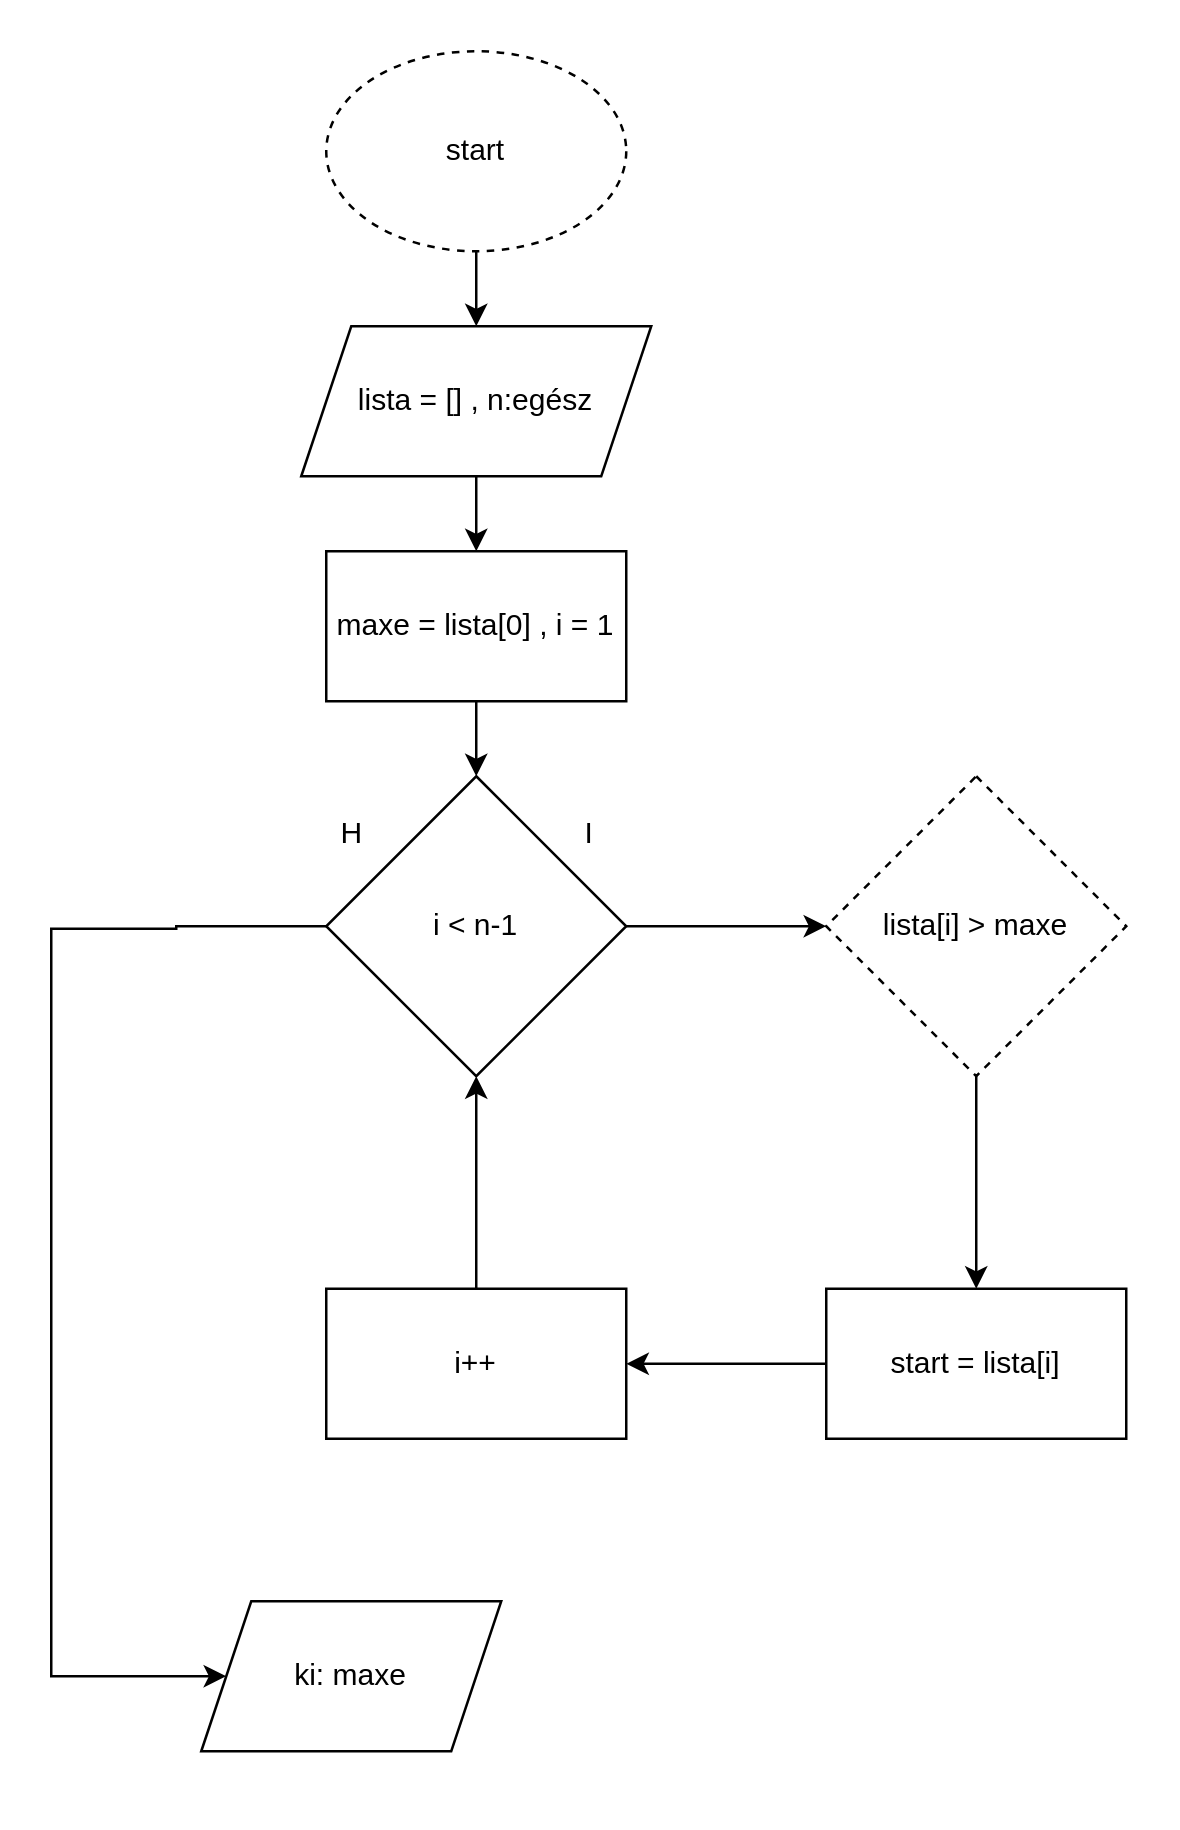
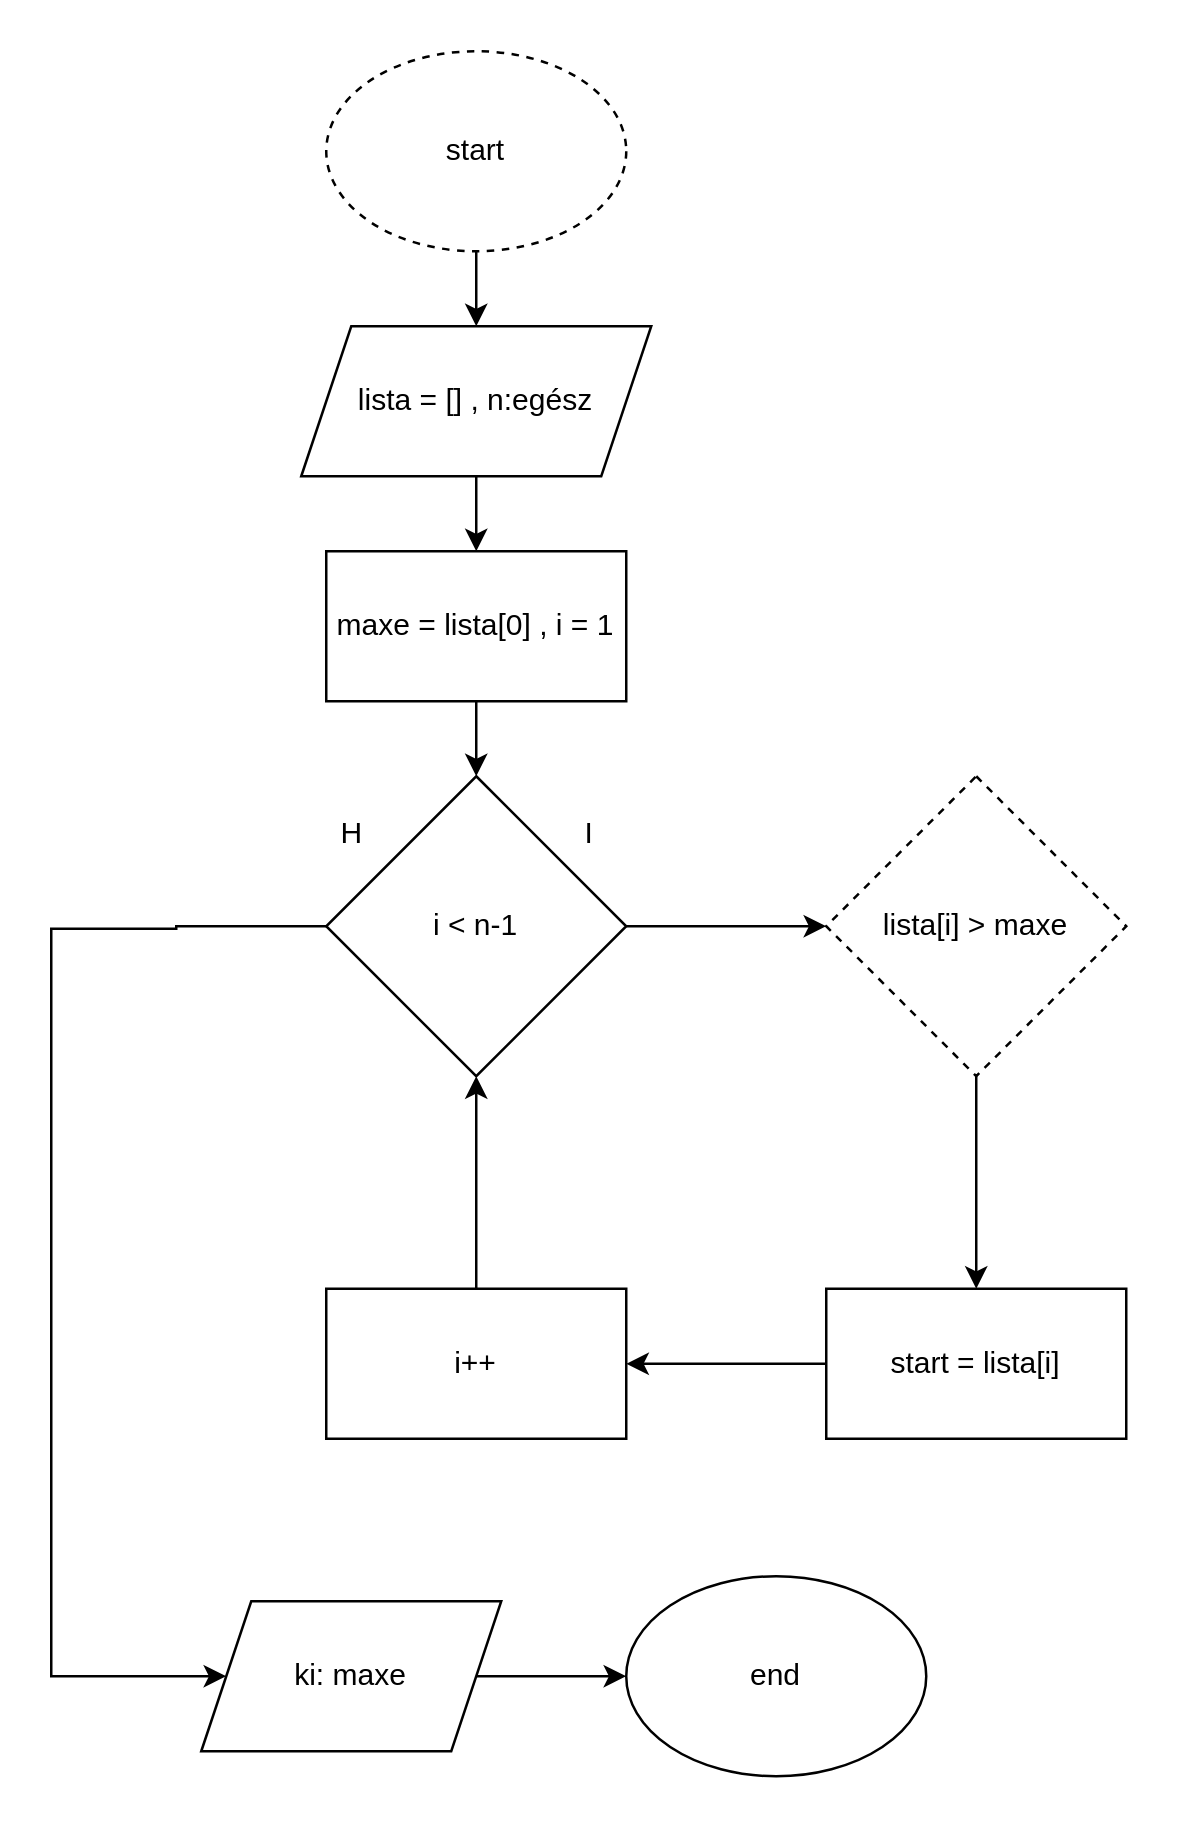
  <mxCell id="0" />
  <mxCell id="1" parent="0" />
  <mxCell id="2" value="" style="edgeStyle=orthogonalEdgeStyle;rounded=0;orthogonalLoop=1;jettySize=auto;html=1;" edge="1" parent="1" source="3" target="5"><mxGeometry relative="1" as="geometry" /></mxCell>
  <mxCell id="3" value="start" style="ellipse;whiteSpace=wrap;html=1;dashed=1;" vertex="1" parent="1"><mxGeometry x="130" y="20" width="120" height="80" as="geometry" /></mxCell>
  <mxCell id="4" value="" style="edgeStyle=orthogonalEdgeStyle;rounded=0;orthogonalLoop=1;jettySize=auto;html=1;" edge="1" parent="1" source="5" target="7"><mxGeometry relative="1" as="geometry" /></mxCell>
  <mxCell id="5" value="lista = [] , n:egész" style="shape=parallelogram;perimeter=parallelogramPerimeter;whiteSpace=wrap;html=1;fixedSize=1;" vertex="1" parent="1"><mxGeometry x="120" y="130" width="140" height="60" as="geometry" /></mxCell>
  <mxCell id="6" value="" style="edgeStyle=orthogonalEdgeStyle;rounded=0;orthogonalLoop=1;jettySize=auto;html=1;" edge="1" parent="1" source="7" target="10"><mxGeometry relative="1" as="geometry" /></mxCell>
  <mxCell id="7" value="maxe = lista[0] , i = 1" style="whiteSpace=wrap;html=1;" vertex="1" parent="1"><mxGeometry x="130" y="220" width="120" height="60" as="geometry" /></mxCell>
  <mxCell id="8" value="" style="edgeStyle=orthogonalEdgeStyle;rounded=0;orthogonalLoop=1;jettySize=auto;html=1;" edge="1" parent="1" source="10" target="12"><mxGeometry relative="1" as="geometry" /></mxCell>
  <mxCell id="9" style="edgeStyle=orthogonalEdgeStyle;rounded=0;orthogonalLoop=1;jettySize=auto;html=1;" edge="1" parent="1" source="10" target="20"><mxGeometry relative="1" as="geometry"><mxPoint x="60" y="670" as="targetPoint" /><Array as="points"><mxPoint x="70" y="370" /><mxPoint x="70" y="371" /><mxPoint x="20" y="371" /></Array></mxGeometry></mxCell>
  <mxCell id="10" value="i &amp;lt; n-1" style="rhombus;whiteSpace=wrap;html=1;" vertex="1" parent="1"><mxGeometry x="130" y="310" width="120" height="120" as="geometry" /></mxCell>
  <mxCell id="11" value="" style="edgeStyle=orthogonalEdgeStyle;rounded=0;orthogonalLoop=1;jettySize=auto;html=1;" edge="1" parent="1" source="12" target="14"><mxGeometry relative="1" as="geometry" /></mxCell>
  <mxCell id="12" value="lista[i] &amp;gt; maxe" style="rhombus;whiteSpace=wrap;html=1;dashed=1;" vertex="1" parent="1"><mxGeometry x="330" y="310" width="120" height="120" as="geometry" /></mxCell>
  <mxCell id="13" value="" style="edgeStyle=orthogonalEdgeStyle;rounded=0;orthogonalLoop=1;jettySize=auto;html=1;" edge="1" parent="1" source="14" target="16"><mxGeometry relative="1" as="geometry" /></mxCell>
  <mxCell id="14" value="start = lista[i]" style="whiteSpace=wrap;html=1;" vertex="1" parent="1"><mxGeometry x="330" y="515" width="120" height="60" as="geometry" /></mxCell>
  <mxCell id="15" value="" style="edgeStyle=orthogonalEdgeStyle;rounded=0;orthogonalLoop=1;jettySize=auto;html=1;" edge="1" parent="1" source="16" target="10"><mxGeometry relative="1" as="geometry" /></mxCell>
  <mxCell id="16" value="i++" style="whiteSpace=wrap;html=1;" vertex="1" parent="1"><mxGeometry x="130" y="515" width="120" height="60" as="geometry" /></mxCell>
  <mxCell id="17" value="I" style="text;html=1;align=center;verticalAlign=middle;resizable=0;points=[];autosize=1;strokeColor=none;fillColor=none;" vertex="1" parent="1"><mxGeometry x="220" y="318" width="30" height="30" as="geometry" /></mxCell>
  <mxCell id="18" value="H" style="text;html=1;align=center;verticalAlign=middle;resizable=0;points=[];autosize=1;strokeColor=none;fillColor=none;" vertex="1" parent="1"><mxGeometry x="125" y="318" width="30" height="30" as="geometry" /></mxCell>
+ <mxCell id="19" value="" style="edgeStyle=orthogonalEdgeStyle;rounded=0;orthogonalLoop=1;jettySize=auto;html=1;" edge="1" parent="1" source="20" target="21"><mxGeometry relative="1" as="geometry" /></mxCell>
  <mxCell id="20" value="ki: maxe" style="shape=parallelogram;perimeter=parallelogramPerimeter;whiteSpace=wrap;html=1;fixedSize=1;" vertex="1" parent="1"><mxGeometry x="80" y="640" width="120" height="60" as="geometry" /></mxCell>
+ <mxCell id="21" value="end" style="ellipse;whiteSpace=wrap;html=1;" vertex="1" parent="1"><mxGeometry x="250" y="630" width="120" height="80" as="geometry" /></mxCell>
